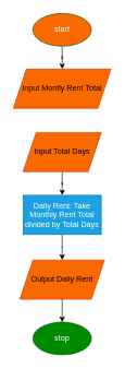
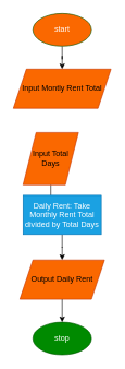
  <mxCell id="0" />
  <mxCell id="1" parent="0" />
  <mxCell id="2" value="" style="edgeStyle=orthogonalEdgeStyle;rounded=0;orthogonalLoop=1;jettySize=auto;html=1;" edge="1" parent="1" source="3" target="4"><mxGeometry relative="1" as="geometry" /></mxCell>
  <mxCell id="3" value="start" style="ellipse;whiteSpace=wrap;html=1;fillColor=#fa6800;fontColor=#ffffff;strokeColor=#005700;" vertex="1" parent="1"><mxGeometry x="50" y="20" width="90" height="50" as="geometry" /></mxCell>
  <mxCell id="4" value="Input Montly Rent Total" style="shape=parallelogram;perimeter=parallelogramPerimeter;whiteSpace=wrap;html=1;fixedSize=1;fillColor=#fa6800;fontColor=#000000;strokeColor=#C73500;" vertex="1" parent="1"><mxGeometry x="20" y="105" width="150" height="60" as="geometry" /></mxCell>
  <mxCell id="5" value="" style="edgeStyle=orthogonalEdgeStyle;rounded=0;orthogonalLoop=1;jettySize=auto;html=1;" edge="1" parent="1" source="6" target="8"><mxGeometry relative="1" as="geometry" /></mxCell>
- <mxCell id="6" value="Input Total Days" style="shape=parallelogram;perimeter=parallelogramPerimeter;whiteSpace=wrap;html=1;fixedSize=1;fillColor=#fa6800;fontColor=#000000;strokeColor=#C73500;" vertex="1" parent="1"><mxGeometry x="35" y="202" width="120" height="60" as="geometry" /></mxCell>
+ <mxCell id="6" value="Input Total Days" style="shape=parallelogram;perimeter=parallelogramPerimeter;whiteSpace=wrap;html=1;fixedSize=1;fillColor=#fa6800;fontColor=#000000;strokeColor=#C73500;" vertex="1" parent="1"><mxGeometry x="35" y="202" width="85" height="80" as="geometry" /></mxCell>
  <mxCell id="7" value="" style="edgeStyle=orthogonalEdgeStyle;rounded=0;orthogonalLoop=1;jettySize=auto;html=1;" edge="1" parent="1" source="8" target="9"><mxGeometry relative="1" as="geometry" /></mxCell>
  <mxCell id="8" value="Daily Rent: Take Monthly Rent Total divided by Total Days" style="whiteSpace=wrap;html=1;fillColor=#1ba1e2;fontColor=#ffffff;strokeColor=#006EAF;" vertex="1" parent="1"><mxGeometry x="35" y="298" width="120" height="60" as="geometry" /></mxCell>
  <mxCell id="9" value="Output Daily Rent" style="shape=parallelogram;perimeter=parallelogramPerimeter;whiteSpace=wrap;html=1;fixedSize=1;fillColor=#fa6800;fontColor=#000000;strokeColor=#C73500;" vertex="1" parent="1"><mxGeometry x="30" y="397" width="130" height="60" as="geometry" /></mxCell>
  <mxCell id="10" value="stop" style="ellipse;whiteSpace=wrap;html=1;fillColor=#008a00;fontColor=#ffffff;strokeColor=#005700;" vertex="1" parent="1"><mxGeometry x="50" y="492" width="90" height="50" as="geometry" /></mxCell>
  <mxCell id="11" value="" style="endArrow=classic;html=1;rounded=0;entryX=0.5;entryY=0;entryDx=0;entryDy=0;" edge="1" parent="1" source="9" target="10"><mxGeometry width="50" height="50" relative="1" as="geometry"><mxPoint x="55" y="308" as="sourcePoint" /><mxPoint x="105" y="258" as="targetPoint" /></mxGeometry></mxCell>
